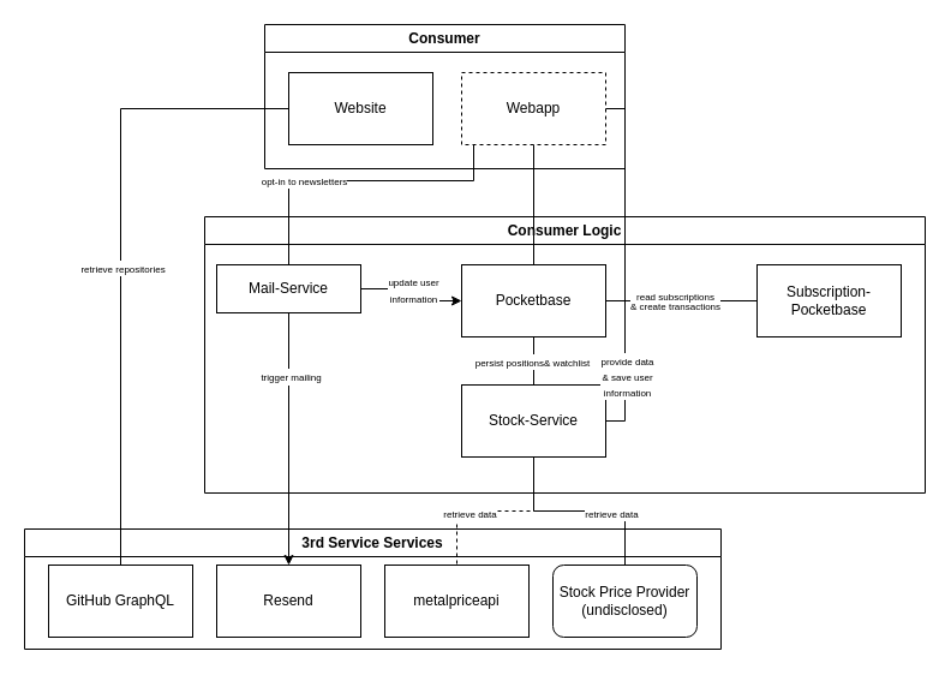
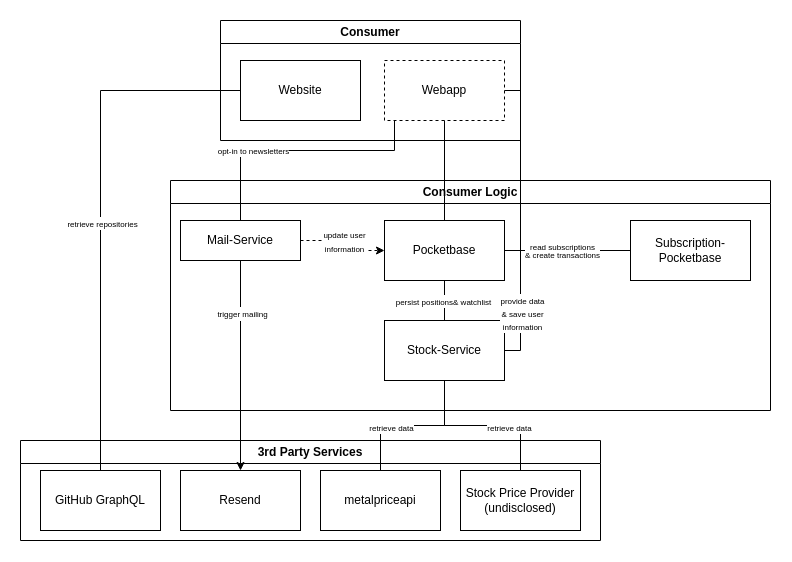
  <mxCell id="0" />
  <mxCell id="1" parent="0" />
- <mxCell id="2" value="3rd Service Services" style="swimlane;whiteSpace=wrap;html=1;" vertex="1" parent="1"><mxGeometry x="20" y="440" width="580" height="100" as="geometry" /></mxCell>
+ <mxCell id="2" value="3rd Party Services" style="swimlane;whiteSpace=wrap;html=1;" vertex="1" parent="1"><mxGeometry x="20" y="440" width="580" height="100" as="geometry" /></mxCell>
  <mxCell id="3" value="GitHub GraphQL" style="rounded=0;whiteSpace=wrap;html=1;" vertex="1" parent="2"><mxGeometry x="20" y="30" width="120" height="60" as="geometry" /></mxCell>
  <mxCell id="4" value="Resend" style="rounded=0;whiteSpace=wrap;html=1;" vertex="1" parent="2"><mxGeometry x="160" y="30" width="120" height="60" as="geometry" /></mxCell>
  <mxCell id="5" value="metalpriceapi" style="rounded=0;whiteSpace=wrap;html=1;" vertex="1" parent="2"><mxGeometry x="300" y="30" width="120" height="60" as="geometry" /></mxCell>
- <mxCell id="6" value="Stock Price Provider&lt;br&gt;(undisclosed)" style="whiteSpace=wrap;html=1;rounded=1;" vertex="1" parent="2"><mxGeometry x="440" y="30" width="120" height="60" as="geometry" /></mxCell>
+ <mxCell id="6" value="Stock Price Provider&lt;br&gt;(undisclosed)" style="rounded=0;whiteSpace=wrap;html=1;" vertex="1" parent="2"><mxGeometry x="440" y="30" width="120" height="60" as="geometry" /></mxCell>
  <mxCell id="7" value="Consumer" style="swimlane;whiteSpace=wrap;html=1;" vertex="1" parent="1"><mxGeometry x="220" y="20" width="300" height="120" as="geometry" /></mxCell>
  <mxCell id="8" value="Website" style="rounded=0;whiteSpace=wrap;html=1;" vertex="1" parent="7"><mxGeometry x="20" y="40" width="120" height="60" as="geometry" /></mxCell>
  <mxCell id="9" value="Webapp" style="rounded=0;whiteSpace=wrap;html=1;dashed=1;" vertex="1" parent="7"><mxGeometry x="164" y="40" width="120" height="60" as="geometry" /></mxCell>
  <mxCell id="10" style="edgeStyle=orthogonalEdgeStyle;rounded=0;orthogonalLoop=1;jettySize=auto;html=1;entryX=0.5;entryY=0;entryDx=0;entryDy=0;flowAnimation=0;shadow=0;endArrow=none;endFill=0;" edge="1" parent="1" source="8" target="3"><mxGeometry relative="1" as="geometry" /></mxCell>
  <mxCell id="11" value="&lt;font style=&quot;font-size: 8px;&quot;&gt;retrieve repositories&lt;/font&gt;" style="edgeLabel;html=1;align=center;verticalAlign=middle;resizable=0;points=[];" vertex="1" connectable="0" parent="10"><mxGeometry x="0.046" y="1" relative="1" as="geometry"><mxPoint as="offset" /></mxGeometry></mxCell>
  <mxCell id="12" value="Consumer Logic" style="swimlane;whiteSpace=wrap;html=1;" vertex="1" parent="1"><mxGeometry x="170" y="180" width="600" height="230" as="geometry" /></mxCell>
- <mxCell id="13" style="edgeStyle=orthogonalEdgeStyle;rounded=0;orthogonalLoop=1;jettySize=auto;html=1;endArrow=classic;endFill=1;" edge="1" parent="12" source="15" target="22"><mxGeometry relative="1" as="geometry" /></mxCell>
+ <mxCell id="13" style="edgeStyle=orthogonalEdgeStyle;rounded=0;orthogonalLoop=1;jettySize=auto;html=1;endArrow=classic;endFill=1;dashed=1;" edge="1" parent="12" source="15" target="22"><mxGeometry relative="1" as="geometry" /></mxCell>
  <mxCell id="14" value="&lt;font style=&quot;font-size: 8px;&quot;&gt;update user &lt;br&gt;information&lt;/font&gt;" style="edgeLabel;html=1;align=center;verticalAlign=middle;resizable=0;points=[];" vertex="1" connectable="0" parent="13"><mxGeometry x="-0.109" y="1" relative="1" as="geometry"><mxPoint as="offset" /></mxGeometry></mxCell>
  <mxCell id="15" value="Mail-Service" style="rounded=0;whiteSpace=wrap;html=1;" vertex="1" parent="12"><mxGeometry x="10" y="40" width="120" height="40" as="geometry" /></mxCell>
  <mxCell id="16" style="edgeStyle=orthogonalEdgeStyle;rounded=0;orthogonalLoop=1;jettySize=auto;html=1;entryX=0.5;entryY=1;entryDx=0;entryDy=0;endArrow=none;endFill=0;" edge="1" parent="12" source="18" target="22"><mxGeometry relative="1" as="geometry" /></mxCell>
  <mxCell id="17" value="&lt;font style=&quot;font-size: 8px;&quot;&gt;persist positions&amp;amp; watchlist&lt;/font&gt;" style="edgeLabel;html=1;align=center;verticalAlign=middle;resizable=0;points=[];" vertex="1" connectable="0" parent="16"><mxGeometry x="-0.003" y="2" relative="1" as="geometry"><mxPoint as="offset" /></mxGeometry></mxCell>
  <mxCell id="18" value="Stock-Service" style="rounded=0;whiteSpace=wrap;html=1;" vertex="1" parent="12"><mxGeometry x="214" y="140" width="120" height="60" as="geometry" /></mxCell>
  <mxCell id="19" style="edgeStyle=orthogonalEdgeStyle;rounded=0;orthogonalLoop=1;jettySize=auto;html=1;entryX=1;entryY=0.5;entryDx=0;entryDy=0;endArrow=none;endFill=0;" edge="1" parent="12" source="21" target="22"><mxGeometry relative="1" as="geometry"><mxPoint x="415" y="70" as="targetPoint" /></mxGeometry></mxCell>
  <mxCell id="20" value="&lt;p style=&quot;line-height: 100%; font-size: 8px;&quot;&gt;read subscriptions &lt;br&gt;&amp;amp; create transactions&lt;/p&gt;" style="edgeLabel;html=1;align=center;verticalAlign=middle;resizable=0;points=[];" vertex="1" connectable="0" parent="19"><mxGeometry x="0.101" relative="1" as="geometry"><mxPoint as="offset" /></mxGeometry></mxCell>
  <mxCell id="21" value="Subscription-Pocketbase" style="rounded=0;whiteSpace=wrap;html=1;" vertex="1" parent="12"><mxGeometry x="460" y="40" width="120" height="60" as="geometry" /></mxCell>
  <mxCell id="22" value="Pocketbase" style="rounded=0;whiteSpace=wrap;html=1;" vertex="1" parent="12"><mxGeometry x="214" y="40" width="120" height="60" as="geometry" /></mxCell>
- <mxCell id="23" style="edgeStyle=orthogonalEdgeStyle;rounded=0;orthogonalLoop=1;jettySize=auto;html=1;entryX=0.5;entryY=0;entryDx=0;entryDy=0;endArrow=none;endFill=0;dashed=1;" edge="1" parent="1" source="18" target="5"><mxGeometry relative="1" as="geometry" /></mxCell>
+ <mxCell id="23" style="edgeStyle=orthogonalEdgeStyle;rounded=0;orthogonalLoop=1;jettySize=auto;html=1;entryX=0.5;entryY=0;entryDx=0;entryDy=0;endArrow=none;endFill=0;" edge="1" parent="1" source="18" target="5"><mxGeometry relative="1" as="geometry" /></mxCell>
  <mxCell id="24" value="&lt;font style=&quot;font-size: 8px;&quot;&gt;retrieve data&lt;/font&gt;" style="edgeLabel;html=1;align=center;verticalAlign=middle;resizable=0;points=[];" vertex="1" connectable="0" parent="23"><mxGeometry x="0.286" y="1" relative="1" as="geometry"><mxPoint as="offset" /></mxGeometry></mxCell>
  <mxCell id="25" style="edgeStyle=orthogonalEdgeStyle;rounded=0;orthogonalLoop=1;jettySize=auto;html=1;entryX=0.5;entryY=0;entryDx=0;entryDy=0;endArrow=none;endFill=0;" edge="1" parent="1" source="18" target="6"><mxGeometry relative="1" as="geometry" /></mxCell>
  <mxCell id="26" value="&lt;font style=&quot;font-size: 8px;&quot;&gt;retrieve data&lt;/font&gt;" style="edgeLabel;html=1;align=center;verticalAlign=middle;resizable=0;points=[];" vertex="1" connectable="0" parent="25"><mxGeometry x="0.309" y="-1" relative="1" as="geometry"><mxPoint as="offset" /></mxGeometry></mxCell>
  <mxCell id="27" style="edgeStyle=orthogonalEdgeStyle;rounded=0;orthogonalLoop=1;jettySize=auto;html=1;entryX=0.5;entryY=0;entryDx=0;entryDy=0;endArrow=classic;endFill=1;" edge="1" parent="1" source="15" target="4"><mxGeometry relative="1" as="geometry" /></mxCell>
  <mxCell id="28" value="Text" style="edgeLabel;html=1;align=center;verticalAlign=middle;resizable=0;points=[];" vertex="1" connectable="0" parent="27"><mxGeometry x="-0.497" relative="1" as="geometry"><mxPoint as="offset" /></mxGeometry></mxCell>
  <mxCell id="29" value="&lt;font style=&quot;font-size: 8px;&quot;&gt;trigger mailing&lt;/font&gt;" style="edgeLabel;html=1;align=center;verticalAlign=middle;resizable=0;points=[];" vertex="1" connectable="0" parent="27"><mxGeometry x="-0.504" y="1" relative="1" as="geometry"><mxPoint as="offset" /></mxGeometry></mxCell>
  <mxCell id="30" style="edgeStyle=orthogonalEdgeStyle;rounded=0;orthogonalLoop=1;jettySize=auto;html=1;entryX=0.5;entryY=0;entryDx=0;entryDy=0;endArrow=none;endFill=0;" edge="1" parent="1" source="9" target="15"><mxGeometry relative="1" as="geometry"><Array as="points"><mxPoint x="394" y="150" /><mxPoint x="240" y="150" /></Array></mxGeometry></mxCell>
  <mxCell id="31" value="&lt;font style=&quot;font-size: 8px;&quot;&gt;opt-in to newsletters&lt;/font&gt;" style="edgeLabel;html=1;align=center;verticalAlign=middle;resizable=0;points=[];" vertex="1" connectable="0" parent="30"><mxGeometry x="0.352" y="-1" relative="1" as="geometry"><mxPoint as="offset" /></mxGeometry></mxCell>
  <mxCell id="32" style="edgeStyle=orthogonalEdgeStyle;rounded=0;orthogonalLoop=1;jettySize=auto;html=1;entryX=0.5;entryY=0;entryDx=0;entryDy=0;endArrow=none;endFill=0;" edge="1" parent="1" source="9" target="22"><mxGeometry relative="1" as="geometry" /></mxCell>
  <mxCell id="33" style="edgeStyle=orthogonalEdgeStyle;rounded=0;orthogonalLoop=1;jettySize=auto;html=1;entryX=1;entryY=0.5;entryDx=0;entryDy=0;endArrow=none;endFill=0;" edge="1" parent="1" source="18" target="9"><mxGeometry relative="1" as="geometry"><Array as="points"><mxPoint x="520" y="350" /><mxPoint x="520" y="90" /></Array></mxGeometry></mxCell>
  <mxCell id="34" value="&lt;font style=&quot;font-size: 8px;&quot;&gt;provide data &lt;br&gt;&amp;amp; save user &lt;br&gt;information&lt;/font&gt;" style="edgeLabel;html=1;align=center;verticalAlign=middle;resizable=0;points=[];" vertex="1" connectable="0" parent="33"><mxGeometry x="-0.633" y="-1" relative="1" as="geometry"><mxPoint as="offset" /></mxGeometry></mxCell>
